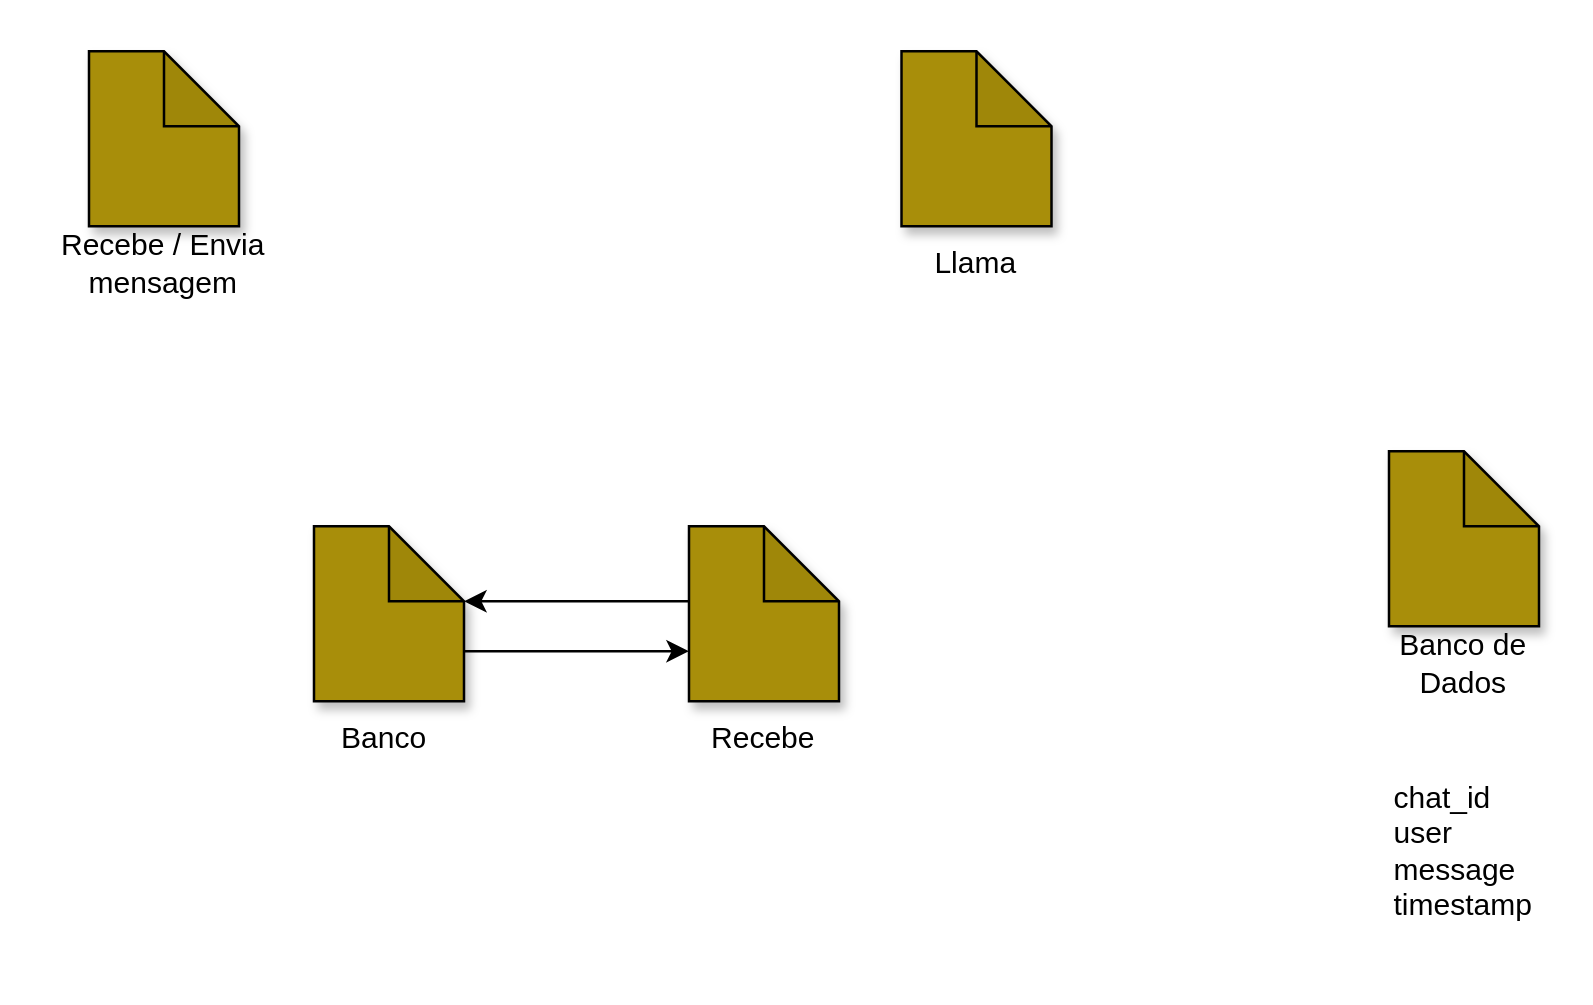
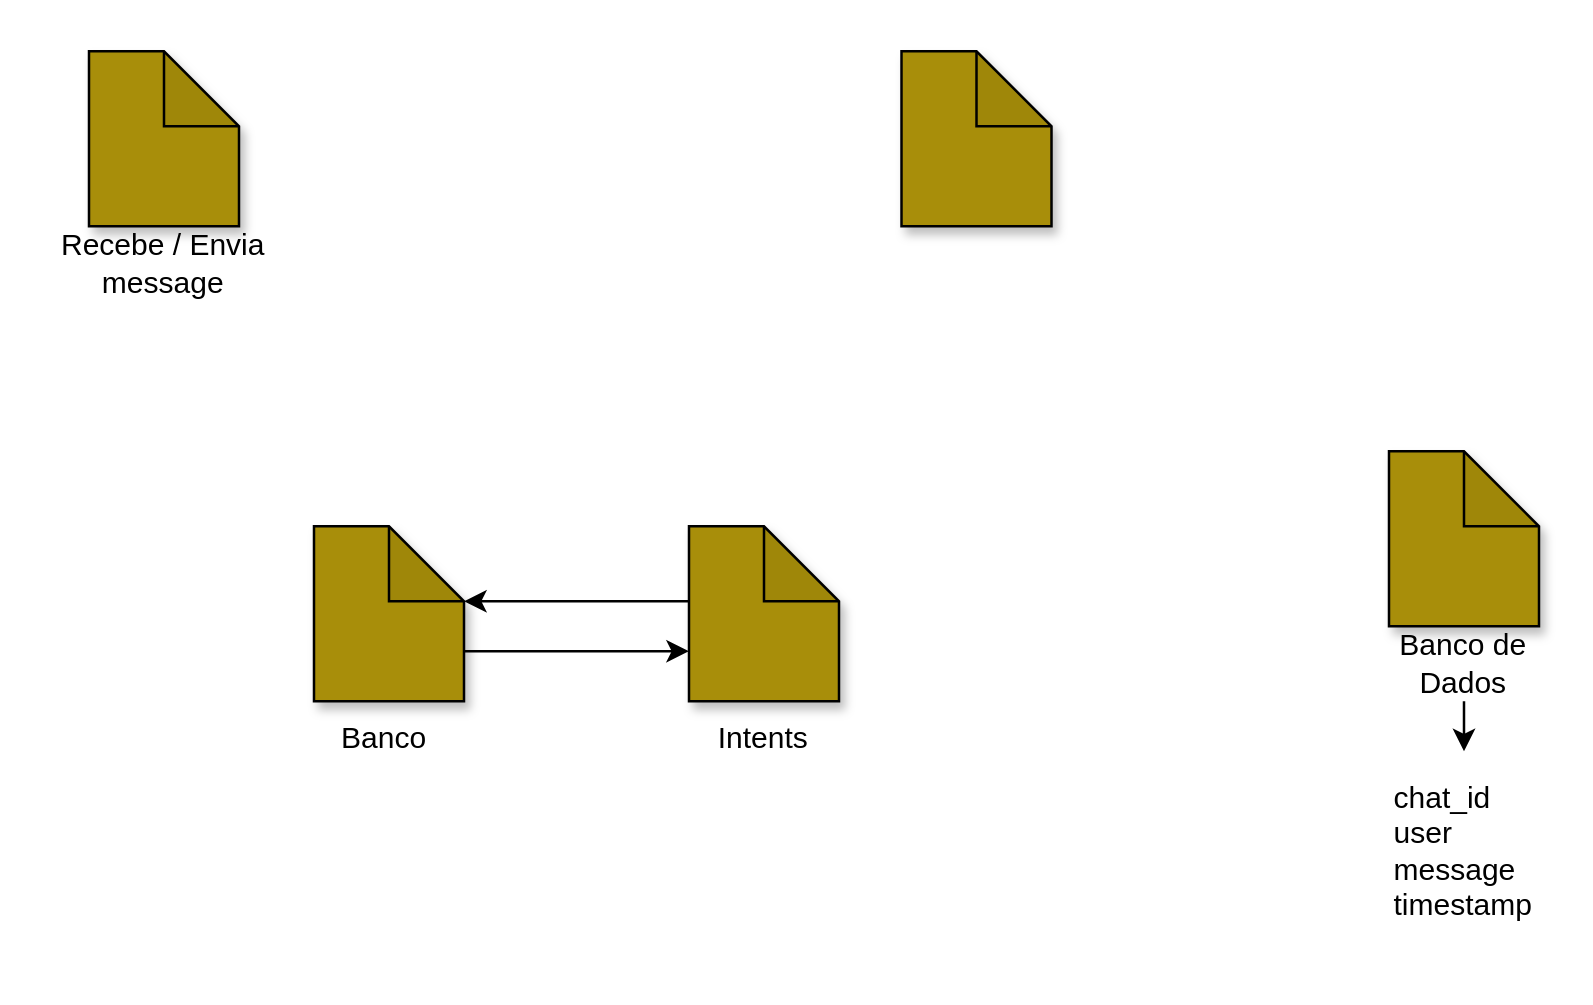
  <mxCell id="0" />
  <mxCell id="1" parent="0" />
  <mxCell id="2" value="" style="group" parent="1" vertex="1" connectable="0"><mxGeometry x="360" y="20" width="60" height="100" as="geometry" /></mxCell>
  <mxCell id="3" value="" style="shape=note;whiteSpace=wrap;html=1;backgroundOutline=1;darkOpacity=0.05;shadow=1;fillColor=#A88E0A;strokeColor=#000000;movable=1;resizable=1;rotatable=1;deletable=1;editable=1;connectable=1;" parent="2" vertex="1"><mxGeometry width="60" height="70" as="geometry" /></mxCell>
- <mxCell id="4" value="Llama" style="text;strokeColor=none;align=center;fillColor=none;html=1;verticalAlign=middle;whiteSpace=wrap;rounded=0;shadow=1;movable=1;resizable=1;rotatable=1;deletable=1;editable=1;connectable=1;" parent="2" vertex="1"><mxGeometry y="70" width="60" height="30" as="geometry" /></mxCell>
  <mxCell id="5" value="" style="group" parent="1" vertex="1" connectable="0"><mxGeometry x="20" y="20" width="90" height="100" as="geometry" /></mxCell>
  <mxCell id="6" value="" style="shape=note;whiteSpace=wrap;html=1;backgroundOutline=1;darkOpacity=0.05;shadow=1;fillColor=#A88E0A;strokeColor=#000000;movable=1;resizable=1;rotatable=1;deletable=1;editable=1;connectable=1;container=0;" parent="5" vertex="1"><mxGeometry x="15" width="60" height="70" as="geometry" /></mxCell>
- <mxCell id="7" value="Recebe / Envia mensagem" style="text;strokeColor=none;align=center;fillColor=none;html=1;verticalAlign=middle;whiteSpace=wrap;rounded=0;shadow=1;movable=1;resizable=1;rotatable=1;deletable=1;editable=1;connectable=1;container=0;" parent="5" vertex="1"><mxGeometry y="70" width="90" height="30" as="geometry" /></mxCell>
+ <mxCell id="7" value="Recebe / Envia message" style="text;strokeColor=none;align=center;fillColor=none;html=1;verticalAlign=middle;whiteSpace=wrap;rounded=0;shadow=1;movable=1;resizable=1;rotatable=1;deletable=1;editable=1;connectable=1;container=0;" parent="5" vertex="1"><mxGeometry y="70" width="90" height="30" as="geometry" /></mxCell>
  <mxCell id="8" value="" style="group" parent="1" vertex="1" connectable="0"><mxGeometry x="125" y="210" width="210" height="100" as="geometry" /></mxCell>
  <mxCell id="9" value="" style="group" parent="8" vertex="1" connectable="0"><mxGeometry width="60" height="100" as="geometry" /></mxCell>
  <mxCell id="10" value="" style="shape=note;whiteSpace=wrap;html=1;backgroundOutline=1;darkOpacity=0.05;shadow=1;fillColor=#A88E0A;strokeColor=#000000;movable=1;resizable=1;rotatable=1;deletable=1;editable=1;connectable=1;" parent="9" vertex="1"><mxGeometry width="60" height="70" as="geometry" /></mxCell>
  <mxCell id="11" value="Banco&amp;nbsp;" style="text;strokeColor=none;align=center;fillColor=none;html=1;verticalAlign=middle;whiteSpace=wrap;rounded=0;shadow=1;movable=1;resizable=1;rotatable=1;deletable=1;editable=1;connectable=1;" parent="9" vertex="1"><mxGeometry y="70" width="60" height="30" as="geometry" /></mxCell>
  <mxCell id="12" value="" style="group" parent="8" vertex="1" connectable="0"><mxGeometry x="150" width="60" height="100" as="geometry" /></mxCell>
  <mxCell id="13" value="" style="shape=note;whiteSpace=wrap;html=1;backgroundOutline=1;darkOpacity=0.05;shadow=1;fillColor=#A88E0A;strokeColor=#000000;movable=1;resizable=1;rotatable=1;deletable=1;editable=1;connectable=1;" parent="12" vertex="1"><mxGeometry width="60" height="70" as="geometry" /></mxCell>
- <mxCell id="14" value="Recebe" style="text;strokeColor=none;align=center;fillColor=none;html=1;verticalAlign=middle;whiteSpace=wrap;rounded=0;shadow=1;movable=1;resizable=1;rotatable=1;deletable=1;editable=1;connectable=1;" parent="12" vertex="1"><mxGeometry y="70" width="60" height="30" as="geometry" /></mxCell>
+ <mxCell id="14" value="Intents" style="text;strokeColor=none;align=center;fillColor=none;html=1;verticalAlign=middle;whiteSpace=wrap;rounded=0;shadow=1;movable=1;resizable=1;rotatable=1;deletable=1;editable=1;connectable=1;" parent="12" vertex="1"><mxGeometry y="70" width="60" height="30" as="geometry" /></mxCell>
  <mxCell id="15" style="edgeStyle=none;html=1;entryX=0;entryY=0;entryDx=60;entryDy=30;entryPerimeter=0;" parent="8" target="10" edge="1"><mxGeometry relative="1" as="geometry"><mxPoint x="68" y="31" as="targetPoint" /><mxPoint x="150" y="30" as="sourcePoint" /><Array as="points"><mxPoint x="120" y="30" /></Array></mxGeometry></mxCell>
  <mxCell id="16" style="edgeStyle=none;html=1;exitX=0;exitY=0;exitDx=60;exitDy=50;exitPerimeter=0;" parent="8" source="10" edge="1"><mxGeometry relative="1" as="geometry"><mxPoint x="150" y="50" as="targetPoint" /></mxGeometry></mxCell>
  <mxCell id="17" value="" style="group" vertex="1" connectable="0" parent="1"><mxGeometry x="555" y="180" width="60" height="200" as="geometry" /></mxCell>
  <mxCell id="18" value="" style="group" parent="17" vertex="1" connectable="0"><mxGeometry width="60" height="100" as="geometry" /></mxCell>
  <mxCell id="19" value="" style="shape=note;whiteSpace=wrap;html=1;backgroundOutline=1;darkOpacity=0.05;shadow=1;fillColor=#A88E0A;strokeColor=#000000;movable=1;resizable=1;rotatable=1;deletable=1;editable=1;connectable=1;" parent="18" vertex="1"><mxGeometry width="60" height="70" as="geometry" /></mxCell>
  <mxCell id="20" value="Banco de Dados" style="text;strokeColor=none;align=center;fillColor=none;html=1;verticalAlign=middle;whiteSpace=wrap;rounded=0;shadow=1;movable=1;resizable=1;rotatable=1;deletable=1;editable=1;connectable=1;" parent="18" vertex="1"><mxGeometry y="70" width="60" height="30" as="geometry" /></mxCell>
  <mxCell id="21" value="&lt;div style=&quot;text-align: left;&quot;&gt;&lt;span style=&quot;background-color: initial;&quot;&gt;chat_id&lt;/span&gt;&lt;/div&gt;&lt;div style=&quot;text-align: left;&quot;&gt;&lt;span style=&quot;background-color: initial;&quot;&gt;user&lt;/span&gt;&lt;/div&gt;&lt;div style=&quot;text-align: left;&quot;&gt;&lt;span style=&quot;background-color: initial;&quot;&gt;message&lt;/span&gt;&lt;/div&gt;&lt;div style=&quot;text-align: left;&quot;&gt;&lt;span style=&quot;background-color: initial;&quot;&gt;timestamp&lt;/span&gt;&lt;/div&gt;" style="text;strokeColor=none;align=center;fillColor=none;html=1;verticalAlign=middle;whiteSpace=wrap;rounded=0;" vertex="1" parent="17"><mxGeometry y="120" width="60" height="80" as="geometry" /></mxCell>
+ <mxCell id="22" value="" style="edgeStyle=none;html=1;" edge="1" parent="17" source="20" target="21"><mxGeometry relative="1" as="geometry" /></mxCell>
